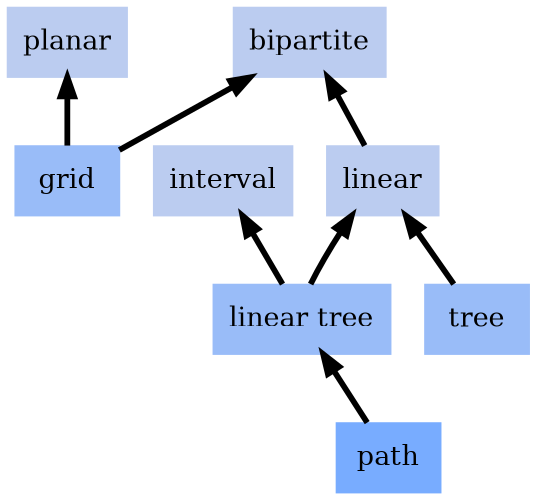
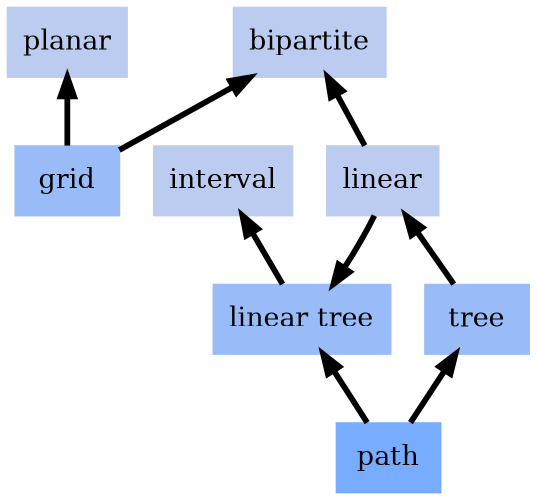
  digraph {
    rankdir=BT
    node [color="#bbccf0" shape=box style=filled]
    edge [decorate=true lblstyle="above, sloped" penwidth=3.0 weight=100]
    n1 [color="#99bcf8" label="linear tree"]
    n2 [label=interval]
    n3 [label=linear]
    n4 [label=bipartite]
    n5 [color="#99bcf8" label=grid]
    n6 [label=planar]
    n7 [color="#78acff" label=path]
    n8 [color="#99bcf8" label=tree]
    n1 -> n2
-   n1 -> n3
+   n3 -> n1
    n3 -> n4
    n5 -> n4
    n5 -> n6
    n7 -> n1
+   n7 -> n8
    n8 -> n3
  }
